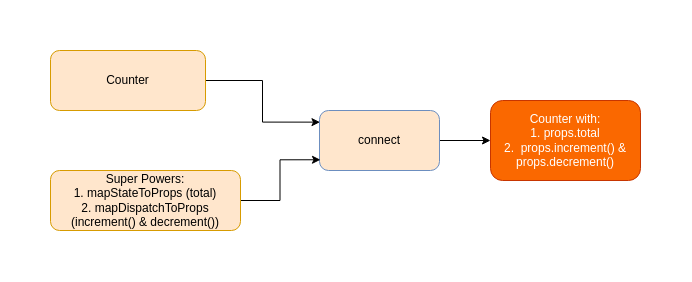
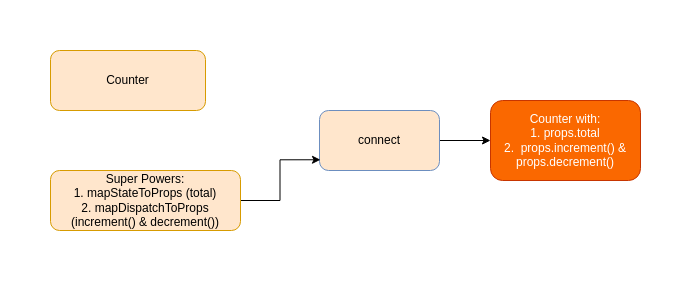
  <mxCell id="0" />
  <mxCell id="1" parent="0" />
  <mxCell id="2" value="" style="rounded=0;whiteSpace=wrap;html=1;strokeColor=none;" parent="1" vertex="1"><mxGeometry x="20" y="20" width="650" height="240" as="geometry" /></mxCell>
  <mxCell id="3" value="" style="edgeStyle=orthogonalEdgeStyle;rounded=0;orthogonalLoop=1;jettySize=auto;html=1;" parent="1" source="4" target="5" edge="1"><mxGeometry relative="1" as="geometry" /></mxCell>
  <mxCell id="4" value="connect" style="rounded=1;whiteSpace=wrap;html=1;fillColor=#ffe6cc;strokeColor=#6c8ebf;" parent="1" vertex="1"><mxGeometry x="319" y="110" width="120" height="60" as="geometry" /></mxCell>
  <mxCell id="5" value="Counter with:&lt;br&gt;1. props.total&lt;br&gt;2.&amp;nbsp; props.increment() &amp;amp; props.decrement()&lt;br&gt;" style="rounded=1;whiteSpace=wrap;html=1;fillColor=#fa6800;strokeColor=#C73500;fontColor=#ffffff;" parent="1" vertex="1"><mxGeometry x="490" y="100" width="150" height="80" as="geometry" /></mxCell>
- <mxCell id="6" value="" style="rounded=0;orthogonalLoop=1;jettySize=auto;html=1;entryX=0.004;entryY=0.194;entryDx=0;entryDy=0;entryPerimeter=0;edgeStyle=orthogonalEdgeStyle;" parent="1" source="7" target="4" edge="1"><mxGeometry relative="1" as="geometry"><mxPoint x="320" y="75" as="targetPoint" /></mxGeometry></mxCell>
  <mxCell id="7" value="Counter&lt;br&gt;" style="rounded=1;whiteSpace=wrap;html=1;fillColor=#ffe6cc;strokeColor=#d79b00;" parent="1" vertex="1"><mxGeometry x="50" y="50" width="155" height="60" as="geometry" /></mxCell>
  <mxCell id="8" value="" style="edgeStyle=orthogonalEdgeStyle;rounded=0;orthogonalLoop=1;jettySize=auto;html=1;entryX=0.008;entryY=0.821;entryDx=0;entryDy=0;entryPerimeter=0;" parent="1" source="9" target="4" edge="1"><mxGeometry relative="1" as="geometry"><mxPoint x="320" y="195" as="targetPoint" /></mxGeometry></mxCell>
  <mxCell id="9" value="Super Powers:&lt;br&gt;1. mapStateToProps (total)&lt;br&gt;2. mapDispatchToProps (increment() &amp;amp; decrement())" style="rounded=1;whiteSpace=wrap;html=1;fillColor=#ffe6cc;strokeColor=#d79b00;" parent="1" vertex="1"><mxGeometry x="50" y="170" width="190" height="60" as="geometry" /></mxCell>
